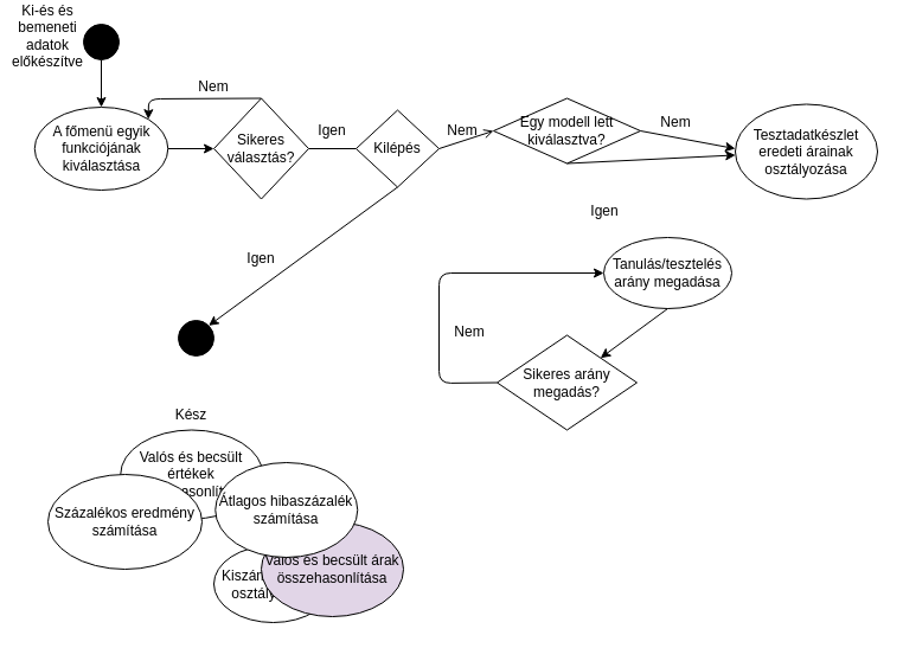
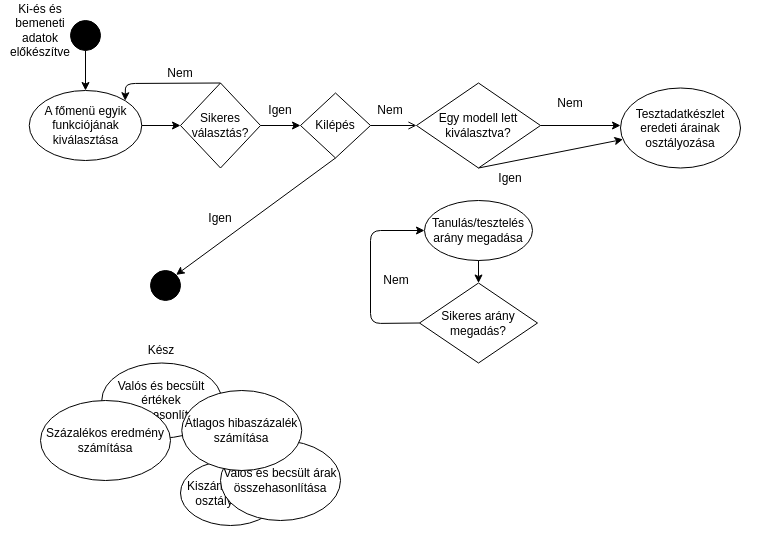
  <mxCell id="0" />
  <mxCell id="1" parent="0" />
  <mxCell id="2" value="" style="ellipse;whiteSpace=wrap;html=1;aspect=fixed;fillColor=#000000;" parent="1" vertex="1"><mxGeometry x="70" y="20" width="30" height="30" as="geometry" /></mxCell>
  <mxCell id="3" value="Ki-és és bemeneti adatok előkészítve" style="text;html=1;strokeColor=none;fillColor=none;align=center;verticalAlign=middle;whiteSpace=wrap;rounded=0;" parent="1" vertex="1"><mxGeometry x="20" y="20" width="40" height="20" as="geometry" /></mxCell>
  <mxCell id="4" value="" style="endArrow=classic;html=1;exitX=0.5;exitY=1;exitDx=0;exitDy=0;entryX=0.5;entryY=0;entryDx=0;entryDy=0;" parent="1" source="2" edge="1" target="5"><mxGeometry width="50" height="50" relative="1" as="geometry"><mxPoint x="380" y="280" as="sourcePoint" /><mxPoint x="225" y="90" as="targetPoint" /></mxGeometry></mxCell>
  <mxCell id="5" value="A főmenü egyik funkciójának kiválasztása" style="ellipse;whiteSpace=wrap;html=1;fillColor=#FFFFFF;" parent="1" vertex="1"><mxGeometry x="28.75" y="90" width="112.5" height="70" as="geometry" /></mxCell>
  <mxCell id="6" value="" style="endArrow=classic;html=1;exitX=1;exitY=0.5;exitDx=0;exitDy=0;" parent="1" source="5" edge="1" target="15"><mxGeometry width="50" height="50" relative="1" as="geometry"><mxPoint x="380" y="280" as="sourcePoint" /><mxPoint x="220" y="125" as="targetPoint" /></mxGeometry></mxCell>
  <mxCell id="7" value="Kiszámított árak osztályozása" style="ellipse;whiteSpace=wrap;html=1;fillColor=#FFFFFF;" parent="1" vertex="1"><mxGeometry x="180" y="460" width="100" height="65" as="geometry" /></mxCell>
  <mxCell id="8" value="Tesztadatkészlet eredeti árainak osztályozása" style="ellipse;whiteSpace=wrap;html=1;fillColor=#FFFFFF;" parent="1" vertex="1"><mxGeometry x="620" y="87.5" width="120" height="80" as="geometry" /></mxCell>
  <mxCell id="9" value="Valós és becsült értékek összehasonlítása" style="ellipse;whiteSpace=wrap;html=1;fillColor=#FFFFFF;" parent="1" vertex="1"><mxGeometry x="101.25" y="362.5" width="120" height="75" as="geometry" /></mxCell>
  <mxCell id="10" value="Százalékos eredmény számítása" style="ellipse;whiteSpace=wrap;html=1;fillColor=#FFFFFF;" parent="1" vertex="1"><mxGeometry x="40" y="400" width="130" height="80" as="geometry" /></mxCell>
- <mxCell id="11" value="Valós és becsült árak összehasonlítása" style="ellipse;whiteSpace=wrap;html=1;fillColor=#e1d5e7;" parent="1" vertex="1"><mxGeometry x="220" y="440" width="120" height="80" as="geometry" /></mxCell>
+ <mxCell id="11" value="Valós és becsült árak összehasonlítása" style="ellipse;whiteSpace=wrap;html=1;" parent="1" vertex="1"><mxGeometry x="220" y="440" width="120" height="80" as="geometry" /></mxCell>
  <mxCell id="12" value="Átlagos hibaszázalék számítása" style="ellipse;whiteSpace=wrap;html=1;" parent="1" vertex="1"><mxGeometry x="181.25" y="390" width="120" height="80" as="geometry" /></mxCell>
  <mxCell id="13" value="" style="ellipse;whiteSpace=wrap;html=1;aspect=fixed;fillColor=#000000;" parent="1" vertex="1"><mxGeometry x="150" y="270" width="30" height="30" as="geometry" /></mxCell>
  <mxCell id="14" value="Kész" style="text;html=1;strokeColor=none;fillColor=none;align=center;verticalAlign=middle;whiteSpace=wrap;rounded=0;" parent="1" vertex="1"><mxGeometry x="141.25" y="340" width="40" height="20" as="geometry" /></mxCell>
  <mxCell id="15" value="Sikeres választás?" style="rhombus;whiteSpace=wrap;html=1;" vertex="1" parent="1"><mxGeometry x="180" y="82.5" width="80" height="85" as="geometry" /></mxCell>
  <mxCell id="16" value="" style="endArrow=classic;html=1;exitX=0.5;exitY=0;exitDx=0;exitDy=0;entryX=1;entryY=0;entryDx=0;entryDy=0;" edge="1" parent="1" source="15" target="5"><mxGeometry width="50" height="50" relative="1" as="geometry"><mxPoint x="380" y="290" as="sourcePoint" /><mxPoint x="430" y="240" as="targetPoint" /><Array as="points"><mxPoint x="125" y="83" /></Array></mxGeometry></mxCell>
  <mxCell id="17" value="Nem" style="text;html=1;strokeColor=none;fillColor=none;align=center;verticalAlign=middle;whiteSpace=wrap;rounded=0;" vertex="1" parent="1"><mxGeometry x="160" y="62.5" width="40" height="20" as="geometry" /></mxCell>
- <mxCell id="18" value="" style="endArrow=none;html=1;exitX=1;exitY=0.5;exitDx=0;exitDy=0;" edge="1" parent="1" source="15" target="19"><mxGeometry width="50" height="50" relative="1" as="geometry"><mxPoint x="380" y="290" as="sourcePoint" /><mxPoint x="310" y="125" as="targetPoint" /></mxGeometry></mxCell>
+ <mxCell id="18" value="" style="endArrow=classic;html=1;exitX=1;exitY=0.5;exitDx=0;exitDy=0;" edge="1" parent="1" source="15" target="19"><mxGeometry width="50" height="50" relative="1" as="geometry"><mxPoint x="380" y="290" as="sourcePoint" /><mxPoint x="310" y="125" as="targetPoint" /></mxGeometry></mxCell>
  <mxCell id="19" value="Kilépés" style="rhombus;whiteSpace=wrap;html=1;" vertex="1" parent="1"><mxGeometry x="300" y="92.5" width="70" height="65" as="geometry" /></mxCell>
  <mxCell id="20" value="Igen" style="text;html=1;strokeColor=none;fillColor=none;align=center;verticalAlign=middle;whiteSpace=wrap;rounded=0;" vertex="1" parent="1"><mxGeometry x="260" y="100" width="40" height="20" as="geometry" /></mxCell>
  <mxCell id="21" value="" style="endArrow=classic;html=1;exitX=0.5;exitY=1;exitDx=0;exitDy=0;entryX=1;entryY=0;entryDx=0;entryDy=0;" edge="1" parent="1" source="19" target="13"><mxGeometry width="50" height="50" relative="1" as="geometry"><mxPoint x="380" y="290" as="sourcePoint" /><mxPoint x="430" y="240" as="targetPoint" /></mxGeometry></mxCell>
  <mxCell id="22" value="Igen" style="text;html=1;strokeColor=none;fillColor=none;align=center;verticalAlign=middle;whiteSpace=wrap;rounded=0;" vertex="1" parent="1"><mxGeometry x="200" y="207.5" width="40" height="20" as="geometry" /></mxCell>
- <mxCell id="23" value="Egy modell lett kiválasztva?" style="rhombus;whiteSpace=wrap;html=1;" vertex="1" parent="1"><mxGeometry x="416" y="82.5" width="124" height="55" as="geometry" /></mxCell>
+ <mxCell id="23" value="Egy modell lett kiválasztva?" style="rhombus;whiteSpace=wrap;html=1;" vertex="1" parent="1"><mxGeometry x="416" y="82.5" width="124" height="85" as="geometry" /></mxCell>
  <mxCell id="24" value="" style="endArrow=open;html=1;exitX=1;exitY=0.5;exitDx=0;exitDy=0;entryX=0;entryY=0.5;entryDx=0;entryDy=0;" edge="1" parent="1" source="19" target="23"><mxGeometry width="50" height="50" relative="1" as="geometry"><mxPoint x="380" y="290" as="sourcePoint" /><mxPoint x="430" y="240" as="targetPoint" /></mxGeometry></mxCell>
  <mxCell id="25" value="Nem" style="text;html=1;strokeColor=none;fillColor=none;align=center;verticalAlign=middle;whiteSpace=wrap;rounded=0;" vertex="1" parent="1"><mxGeometry x="370" y="100" width="40" height="20" as="geometry" /></mxCell>
  <mxCell id="26" value="" style="endArrow=classic;html=1;exitX=0.5;exitY=1;exitDx=0;exitDy=0;" edge="1" parent="1" source="23" target="8"><mxGeometry width="50" height="50" relative="1" as="geometry"><mxPoint x="380" y="290" as="sourcePoint" /><mxPoint x="478" y="200" as="targetPoint" /></mxGeometry></mxCell>
- <mxCell id="27" value="Tanulás/tesztelés arány megadása" style="ellipse;whiteSpace=wrap;html=1;" vertex="1" parent="1"><mxGeometry x="509" y="200" width="108" height="60" as="geometry" /></mxCell>
+ <mxCell id="27" value="Tanulás/tesztelés arány megadása" style="ellipse;whiteSpace=wrap;html=1;" vertex="1" parent="1"><mxGeometry x="424" y="200" width="108" height="60" as="geometry" /></mxCell>
  <mxCell id="28" value="" style="endArrow=classic;html=1;exitX=0.5;exitY=1;exitDx=0;exitDy=0;" edge="1" parent="1" source="27" target="29"><mxGeometry width="50" height="50" relative="1" as="geometry"><mxPoint x="380" y="290" as="sourcePoint" /><mxPoint x="478" y="290" as="targetPoint" /></mxGeometry></mxCell>
  <mxCell id="29" value="Sikeres arány megadás?" style="rhombus;whiteSpace=wrap;html=1;" vertex="1" parent="1"><mxGeometry x="419" y="282.5" width="118" height="80" as="geometry" /></mxCell>
  <mxCell id="30" value="Igen" style="text;html=1;strokeColor=none;fillColor=none;align=center;verticalAlign=middle;whiteSpace=wrap;rounded=0;" vertex="1" parent="1"><mxGeometry x="490" y="167.5" width="40" height="20" as="geometry" /></mxCell>
  <mxCell id="31" value="" style="endArrow=classic;html=1;exitX=0;exitY=0.5;exitDx=0;exitDy=0;entryX=0;entryY=0.5;entryDx=0;entryDy=0;" edge="1" parent="1" source="29" target="27"><mxGeometry width="50" height="50" relative="1" as="geometry"><mxPoint x="380" y="290" as="sourcePoint" /><mxPoint x="430" y="240" as="targetPoint" /><Array as="points"><mxPoint x="370" y="323" /><mxPoint x="370" y="230" /></Array></mxGeometry></mxCell>
  <mxCell id="32" value="Nem" style="text;html=1;strokeColor=none;fillColor=none;align=center;verticalAlign=middle;whiteSpace=wrap;rounded=0;" vertex="1" parent="1"><mxGeometry x="376" y="270" width="40" height="20" as="geometry" /></mxCell>
  <mxCell id="33" value="" style="endArrow=classic;html=1;exitX=1;exitY=0.5;exitDx=0;exitDy=0;" edge="1" parent="1" source="23"><mxGeometry width="50" height="50" relative="1" as="geometry"><mxPoint x="380" y="290" as="sourcePoint" /><mxPoint x="620" y="125" as="targetPoint" /></mxGeometry></mxCell>
  <mxCell id="34" value="Nem" style="text;html=1;strokeColor=none;fillColor=none;align=center;verticalAlign=middle;whiteSpace=wrap;rounded=0;" vertex="1" parent="1"><mxGeometry x="550" y="92.5" width="40" height="20" as="geometry" /></mxCell>
